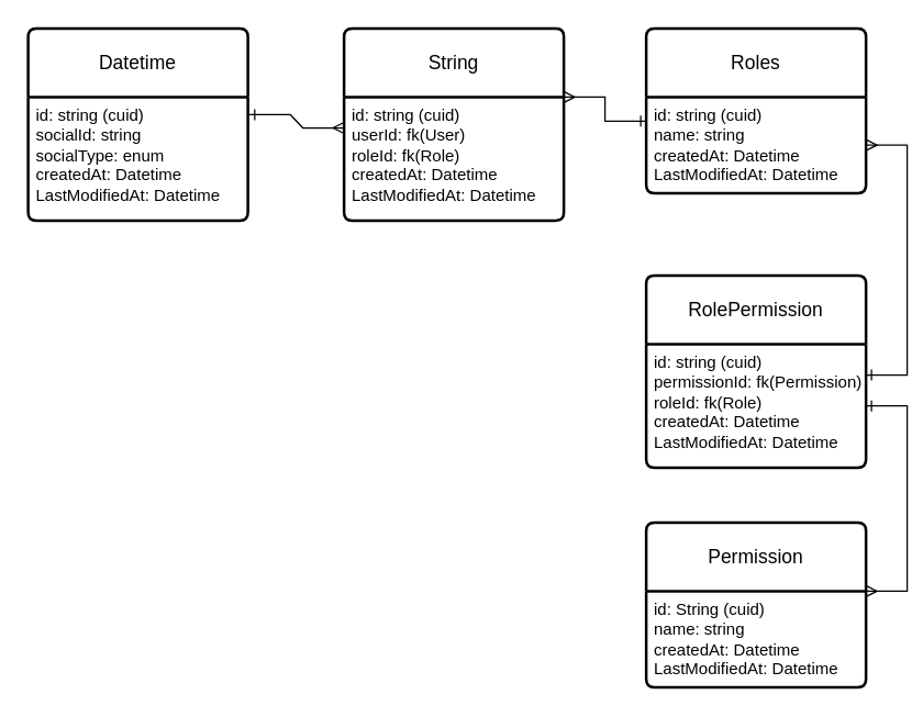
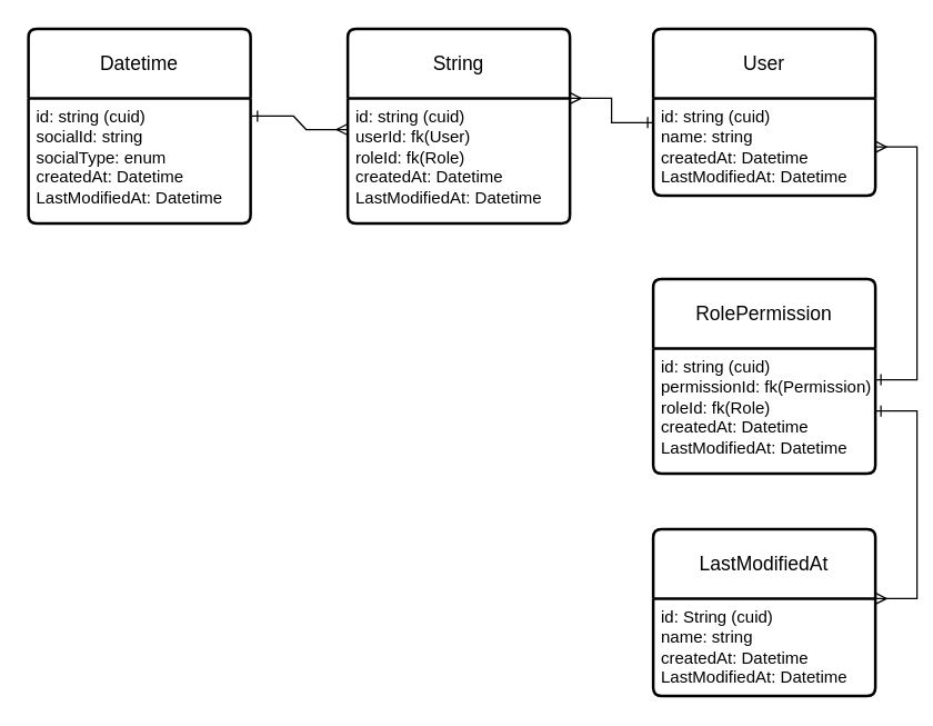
  <mxCell id="0" />
  <mxCell id="1" parent="0" />
  <mxCell id="2" value="Datetime" style="swimlane;childLayout=stackLayout;horizontal=1;startSize=50;horizontalStack=0;rounded=1;fontSize=14;fontStyle=0;strokeWidth=2;resizeParent=0;resizeLast=1;shadow=0;dashed=0;align=center;arcSize=4;whiteSpace=wrap;html=1;fillColor=default;" parent="1" vertex="1"><mxGeometry x="20" y="20" width="160" height="140" as="geometry" /></mxCell>
  <mxCell id="3" value="id: string (cuid)&lt;br&gt;socialId: string&lt;br&gt;socialType: enum&lt;br&gt;createdAt: Datetime&lt;br&gt;LastModifiedAt: Datetime" style="align=left;strokeColor=none;fillColor=none;spacingLeft=4;fontSize=12;verticalAlign=top;resizable=0;rotatable=0;part=1;html=1;" parent="2" vertex="1"><mxGeometry y="50" width="160" height="90" as="geometry" /></mxCell>
- <mxCell id="4" value="Roles" style="swimlane;childLayout=stackLayout;horizontal=1;startSize=50;horizontalStack=0;rounded=1;fontSize=14;fontStyle=0;strokeWidth=2;resizeParent=0;resizeLast=1;shadow=0;dashed=0;align=center;arcSize=4;whiteSpace=wrap;html=1;" parent="1" vertex="1"><mxGeometry x="470" y="20" width="160" height="120" as="geometry" /></mxCell>
+ <mxCell id="4" value="User" style="swimlane;childLayout=stackLayout;horizontal=1;startSize=50;horizontalStack=0;rounded=1;fontSize=14;fontStyle=0;strokeWidth=2;resizeParent=0;resizeLast=1;shadow=0;dashed=0;align=center;arcSize=4;whiteSpace=wrap;html=1;" parent="1" vertex="1"><mxGeometry x="470" y="20" width="160" height="120" as="geometry" /></mxCell>
  <mxCell id="5" value="id: string (cuid)&lt;br&gt;name: string&lt;br&gt;createdAt: Datetime&lt;br style=&quot;border-color: var(--border-color);&quot;&gt;LastModifiedAt: Datetime" style="align=left;strokeColor=none;fillColor=none;spacingLeft=4;fontSize=12;verticalAlign=top;resizable=0;rotatable=0;part=1;html=1;" parent="4" vertex="1"><mxGeometry y="50" width="160" height="70" as="geometry" /></mxCell>
- <mxCell id="6" value="Permission" style="swimlane;childLayout=stackLayout;horizontal=1;startSize=50;horizontalStack=0;rounded=1;fontSize=14;fontStyle=0;strokeWidth=2;resizeParent=0;resizeLast=1;shadow=0;dashed=0;align=center;arcSize=4;whiteSpace=wrap;html=1;" parent="1" vertex="1"><mxGeometry x="470" y="380" width="160" height="120" as="geometry" /></mxCell>
+ <mxCell id="6" value="LastModifiedAt" style="swimlane;childLayout=stackLayout;horizontal=1;startSize=50;horizontalStack=0;rounded=1;fontSize=14;fontStyle=0;strokeWidth=2;resizeParent=0;resizeLast=1;shadow=0;dashed=0;align=center;arcSize=4;whiteSpace=wrap;html=1;" parent="1" vertex="1"><mxGeometry x="470" y="380" width="160" height="120" as="geometry" /></mxCell>
  <mxCell id="7" value="id: String (cuid)&lt;br&gt;name: string&lt;br&gt;createdAt: Datetime&lt;br style=&quot;border-color: var(--border-color);&quot;&gt;LastModifiedAt: Datetime" style="align=left;strokeColor=none;fillColor=none;spacingLeft=4;fontSize=12;verticalAlign=top;resizable=0;rotatable=0;part=1;html=1;" parent="6" vertex="1"><mxGeometry y="50" width="160" height="70" as="geometry" /></mxCell>
  <mxCell id="8" value="String" style="swimlane;childLayout=stackLayout;horizontal=1;startSize=50;horizontalStack=0;rounded=1;fontSize=14;fontStyle=0;strokeWidth=2;resizeParent=0;resizeLast=1;shadow=0;dashed=0;align=center;arcSize=4;whiteSpace=wrap;html=1;" parent="1" vertex="1"><mxGeometry x="250" y="20" width="160" height="140" as="geometry" /></mxCell>
  <mxCell id="9" value="id: string (cuid)&lt;br&gt;userId: fk(User)&lt;br&gt;roleId: fk(Role)&lt;br&gt;createdAt: Datetime&lt;br style=&quot;border-color: var(--border-color);&quot;&gt;LastModifiedAt: Datetime" style="align=left;strokeColor=none;fillColor=none;spacingLeft=4;fontSize=12;verticalAlign=top;resizable=0;rotatable=0;part=1;html=1;" parent="8" vertex="1"><mxGeometry y="50" width="160" height="90" as="geometry" /></mxCell>
  <mxCell id="10" value="RolePermission" style="swimlane;childLayout=stackLayout;horizontal=1;startSize=50;horizontalStack=0;rounded=1;fontSize=14;fontStyle=0;strokeWidth=2;resizeParent=0;resizeLast=1;shadow=0;dashed=0;align=center;arcSize=4;whiteSpace=wrap;html=1;" parent="1" vertex="1"><mxGeometry x="470" y="200" width="160" height="140" as="geometry" /></mxCell>
  <mxCell id="11" value="id: string (cuid)&lt;br&gt;permissionId: fk(Permission)&lt;br&gt;roleId: fk(Role)&lt;br&gt;createdAt: Datetime&lt;br style=&quot;border-color: var(--border-color);&quot;&gt;LastModifiedAt: Datetime" style="align=left;strokeColor=none;fillColor=none;spacingLeft=4;fontSize=12;verticalAlign=top;resizable=0;rotatable=0;part=1;html=1;" parent="10" vertex="1"><mxGeometry y="50" width="160" height="90" as="geometry" /></mxCell>
  <mxCell id="12" value="" style="edgeStyle=entityRelationEdgeStyle;fontSize=12;html=1;endArrow=ERmany;startArrow=ERone;rounded=0;exitX=1.006;exitY=0.143;exitDx=0;exitDy=0;exitPerimeter=0;entryX=0;entryY=0.25;entryDx=0;entryDy=0;startFill=0;" parent="1" source="3" target="9" edge="1"><mxGeometry width="100" height="100" relative="1" as="geometry"><mxPoint x="330" y="550" as="sourcePoint" /><mxPoint x="430" y="450" as="targetPoint" /></mxGeometry></mxCell>
  <mxCell id="13" value="" style="edgeStyle=entityRelationEdgeStyle;fontSize=12;html=1;endArrow=ERone;startArrow=ERmany;rounded=0;exitX=1;exitY=0;exitDx=0;exitDy=0;entryX=0;entryY=0.25;entryDx=0;entryDy=0;endFill=0;" parent="1" source="9" target="5" edge="1"><mxGeometry width="100" height="100" relative="1" as="geometry"><mxPoint x="191" y="90" as="sourcePoint" /><mxPoint x="250" y="98" as="targetPoint" /><Array as="points"><mxPoint x="450" y="90" /></Array></mxGeometry></mxCell>
  <mxCell id="14" value="" style="edgeStyle=entityRelationEdgeStyle;fontSize=12;html=1;endArrow=ERmany;startArrow=ERone;rounded=0;exitX=1;exitY=0.25;exitDx=0;exitDy=0;entryX=1;entryY=0.5;entryDx=0;entryDy=0;startFill=0;" parent="1" source="11" target="5" edge="1"><mxGeometry width="100" height="100" relative="1" as="geometry"><mxPoint x="410" y="80" as="sourcePoint" /><mxPoint x="480" y="98" as="targetPoint" /><Array as="points"><mxPoint x="650" y="250" /><mxPoint x="460" y="100" /><mxPoint x="560" y="180" /><mxPoint x="510" y="150" /></Array></mxGeometry></mxCell>
  <mxCell id="15" value="" style="edgeStyle=entityRelationEdgeStyle;fontSize=12;html=1;endArrow=ERone;startArrow=ERmany;rounded=0;exitX=1;exitY=0;exitDx=0;exitDy=0;entryX=1;entryY=0.5;entryDx=0;entryDy=0;endFill=0;" parent="1" source="7" target="11" edge="1"><mxGeometry width="100" height="100" relative="1" as="geometry"><mxPoint x="330" y="550" as="sourcePoint" /><mxPoint x="430" y="450" as="targetPoint" /></mxGeometry></mxCell>
